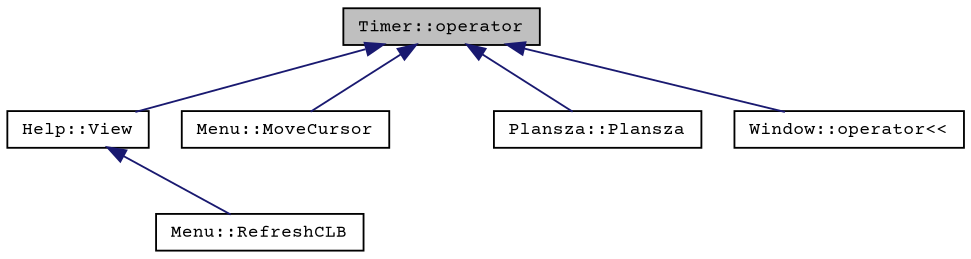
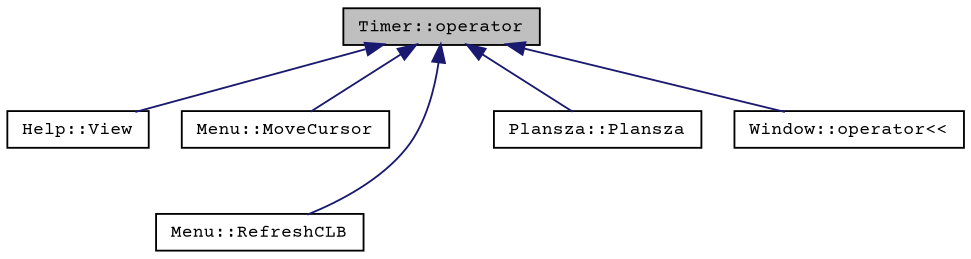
  digraph {
    fontname="Courier Prime"
    rankdir=TB
    node [color=black fillcolor=white fontname="Courier Prime" fontsize=10 shape=record style=filled]
    edge [color=midnightblue dir=back fontname="Courier Prime" fontsize=10 labelfontname=Helvetica labelfontsize=10 style=solid]
    n1 [fillcolor=grey75 fontcolor=black height=0.2 label="Timer::operator" width=0.4]
    n2 [height=0.2 label="Help::View" width=0.4]
    n3 [height=0.2 label="Menu::MoveCursor" width=0.4]
    n4 [height=0.2 label="Menu::RefreshCLB" width=0.4]
    n5 [height=0.2 label="Plansza::Plansza" width=0.4]
    n6 [height=0.2 label="Window::operator\<\<" width=0.4]
    n1 -> n2
    n1 -> n3
-   n2 -> n4
+   n1 -> n4
    n1 -> n5
    n1 -> n6
  }
